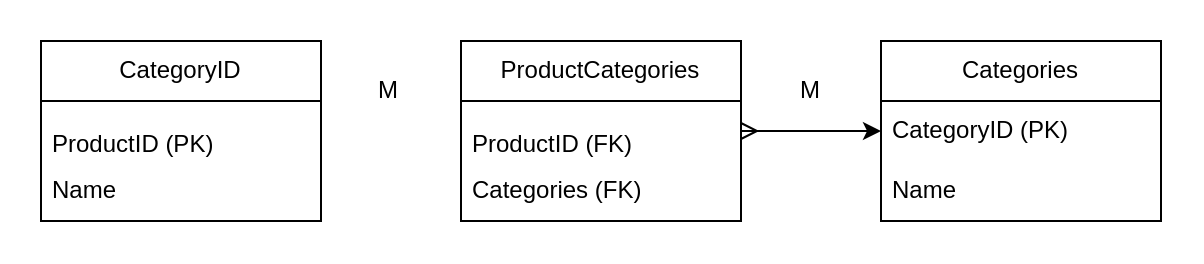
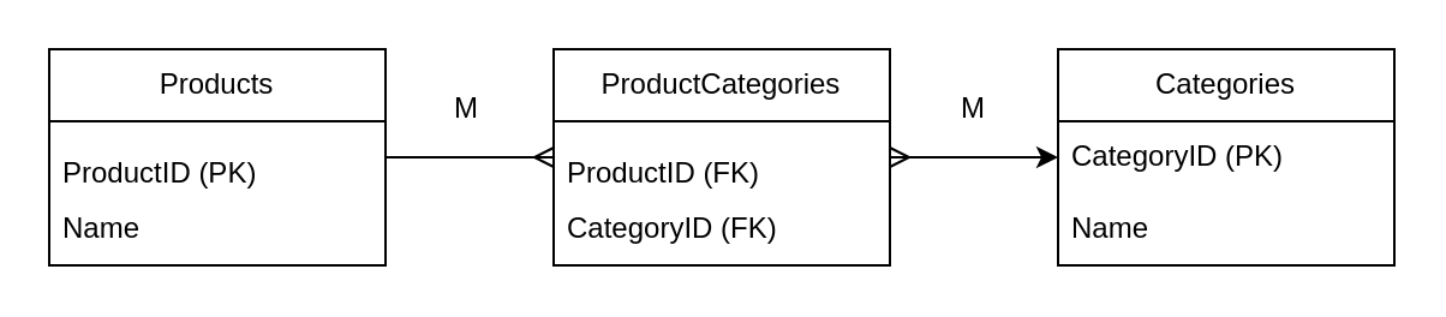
  <mxCell id="0" />
  <mxCell id="1" parent="0" />
- <mxCell id="2" value="&lt;p class=&quot;p1&quot;&gt;CategoryID&lt;/p&gt;" style="swimlane;fontStyle=0;childLayout=stackLayout;horizontal=1;startSize=30;horizontalStack=0;resizeParent=1;resizeParentMax=0;resizeLast=0;collapsible=1;marginBottom=0;whiteSpace=wrap;html=1;" vertex="1" parent="1"><mxGeometry x="20" y="20" width="140" height="90" as="geometry" /></mxCell>
+ <mxCell id="2" value="&lt;p class=&quot;p1&quot;&gt;Products&lt;/p&gt;" style="swimlane;fontStyle=0;childLayout=stackLayout;horizontal=1;startSize=30;horizontalStack=0;resizeParent=1;resizeParentMax=0;resizeLast=0;collapsible=1;marginBottom=0;whiteSpace=wrap;html=1;" vertex="1" parent="1"><mxGeometry x="20" y="20" width="140" height="90" as="geometry" /></mxCell>
  <mxCell id="3" value="&lt;p class=&quot;p1&quot;&gt;&lt;span style=&quot;background-color: transparent; color: light-dark(rgb(0, 0, 0), rgb(255, 255, 255));&quot;&gt;ProductID (PK)&lt;/span&gt;&lt;/p&gt;" style="text;strokeColor=none;fillColor=none;align=left;verticalAlign=middle;spacingLeft=4;spacingRight=4;overflow=hidden;points=[[0,0.5],[1,0.5]];portConstraint=eastwest;rotatable=0;whiteSpace=wrap;html=1;" vertex="1" parent="2"><mxGeometry y="30" width="140" height="30" as="geometry" /></mxCell>
  <mxCell id="4" value="Name" style="text;strokeColor=none;fillColor=none;align=left;verticalAlign=middle;spacingLeft=4;spacingRight=4;overflow=hidden;points=[[0,0.5],[1,0.5]];portConstraint=eastwest;rotatable=0;whiteSpace=wrap;html=1;" vertex="1" parent="2"><mxGeometry y="60" width="140" height="30" as="geometry" /></mxCell>
  <mxCell id="5" value="&lt;p class=&quot;p1&quot;&gt;ProductCategories&lt;/p&gt;" style="swimlane;fontStyle=0;childLayout=stackLayout;horizontal=1;startSize=30;horizontalStack=0;resizeParent=1;resizeParentMax=0;resizeLast=0;collapsible=1;marginBottom=0;whiteSpace=wrap;html=1;" vertex="1" parent="1"><mxGeometry x="230" y="20" width="140" height="90" as="geometry" /></mxCell>
  <mxCell id="6" value="&lt;p class=&quot;p1&quot;&gt;ProductID (FK)&lt;/p&gt;" style="text;strokeColor=none;fillColor=none;align=left;verticalAlign=middle;spacingLeft=4;spacingRight=4;overflow=hidden;points=[[0,0.5],[1,0.5]];portConstraint=eastwest;rotatable=0;whiteSpace=wrap;html=1;" vertex="1" parent="5"><mxGeometry y="30" width="140" height="30" as="geometry" /></mxCell>
- <mxCell id="7" value="Categories (FK)" style="text;strokeColor=none;fillColor=none;align=left;verticalAlign=middle;spacingLeft=4;spacingRight=4;overflow=hidden;points=[[0,0.5],[1,0.5]];portConstraint=eastwest;rotatable=0;whiteSpace=wrap;html=1;" vertex="1" parent="5"><mxGeometry y="60" width="140" height="30" as="geometry" /></mxCell>
+ <mxCell id="7" value="CategoryID (FK)" style="text;strokeColor=none;fillColor=none;align=left;verticalAlign=middle;spacingLeft=4;spacingRight=4;overflow=hidden;points=[[0,0.5],[1,0.5]];portConstraint=eastwest;rotatable=0;whiteSpace=wrap;html=1;" vertex="1" parent="5"><mxGeometry y="60" width="140" height="30" as="geometry" /></mxCell>
  <mxCell id="8" value="&lt;p class=&quot;p1&quot;&gt;Categories&lt;/p&gt;" style="swimlane;fontStyle=0;childLayout=stackLayout;horizontal=1;startSize=30;horizontalStack=0;resizeParent=1;resizeParentMax=0;resizeLast=0;collapsible=1;marginBottom=0;whiteSpace=wrap;html=1;" vertex="1" parent="1"><mxGeometry x="440" y="20" width="140" height="90" as="geometry" /></mxCell>
  <mxCell id="9" value="CategoryID (PK)" style="text;strokeColor=none;fillColor=none;align=left;verticalAlign=middle;spacingLeft=4;spacingRight=4;overflow=hidden;points=[[0,0.5],[1,0.5]];portConstraint=eastwest;rotatable=0;whiteSpace=wrap;html=1;" vertex="1" parent="8"><mxGeometry y="30" width="140" height="30" as="geometry" /></mxCell>
  <mxCell id="10" value="Name" style="text;strokeColor=none;fillColor=none;align=left;verticalAlign=middle;spacingLeft=4;spacingRight=4;overflow=hidden;points=[[0,0.5],[1,0.5]];portConstraint=eastwest;rotatable=0;whiteSpace=wrap;html=1;" vertex="1" parent="8"><mxGeometry y="60" width="140" height="30" as="geometry" /></mxCell>
+ <mxCell id="11" style="edgeStyle=orthogonalEdgeStyle;rounded=0;orthogonalLoop=1;jettySize=auto;html=1;entryX=0;entryY=0.5;entryDx=0;entryDy=0;startArrow=none;startFill=0;endArrow=ERmany;endFill=0;" edge="1" parent="1" source="3" target="6"><mxGeometry relative="1" as="geometry" /></mxCell>
  <mxCell id="12" style="edgeStyle=orthogonalEdgeStyle;rounded=0;orthogonalLoop=1;jettySize=auto;html=1;entryX=0;entryY=0.5;entryDx=0;entryDy=0;startArrow=ERmany;startFill=0;strokeColor=default;endArrow=classic;" edge="1" parent="1" source="6" target="9"><mxGeometry relative="1" as="geometry" /></mxCell>
  <mxCell id="13" value="M" style="text;html=1;align=center;verticalAlign=middle;whiteSpace=wrap;rounded=0;" vertex="1" parent="1"><mxGeometry x="164" y="30" width="60" height="30" as="geometry" /></mxCell>
  <mxCell id="14" value="M" style="text;html=1;align=center;verticalAlign=middle;whiteSpace=wrap;rounded=0;" vertex="1" parent="1"><mxGeometry x="375" y="30" width="60" height="30" as="geometry" /></mxCell>
